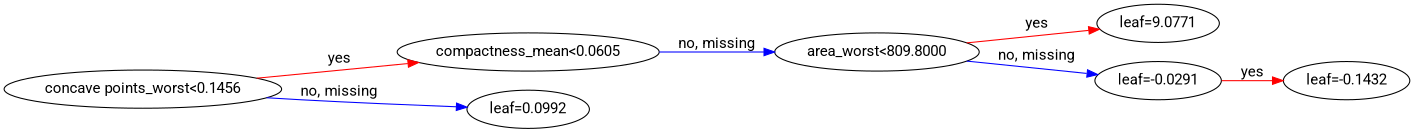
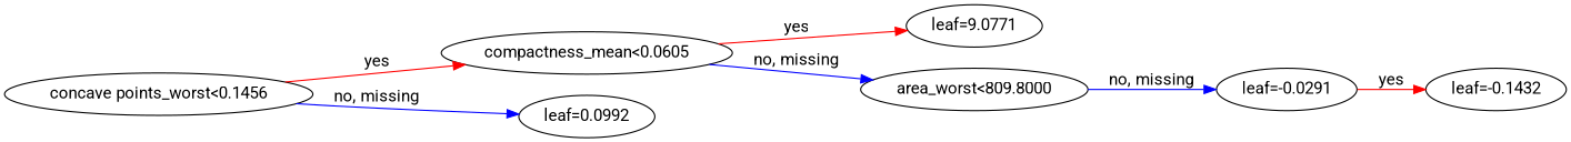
  digraph {
    fontname=Roboto
    rankdir=LR
    node [fontname=Roboto]
    edge [color="#FF0000" fontname=Roboto]
    n1 [label="concave points_worst<0.1456"]
    n2 [label="compactness_mean<0.0605"]
    n3 [label="leaf=0.0992"]
    n4 [label="leaf=9.0771"]
    n5 [label="area_worst<809.8000"]
    n6 [label="leaf=-0.0291"]
    n7 [label="leaf=-0.1432"]
    n1 -> n2 [label=yes]
    n1 -> n3 [color="#0000FF" label="no, missing"]
-   n5 -> n4 [label=yes]
+   n2 -> n4 [label=yes]
    n2 -> n5 [color="#0000FF" label="no, missing"]
    n5 -> n6 [color="#0000FF" label="no, missing"]
    n6 -> n7 [label=yes]
  }
